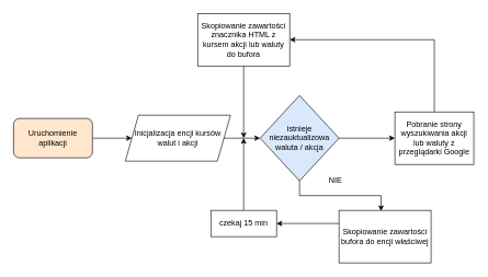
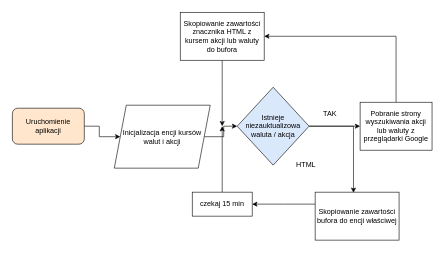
  <mxCell id="0" />
  <mxCell id="1" parent="0" />
  <mxCell id="2" style="edgeStyle=orthogonalEdgeStyle;rounded=0;orthogonalLoop=1;jettySize=auto;html=1;" parent="1" source="3" target="5" edge="1"><mxGeometry relative="1" as="geometry" /></mxCell>
  <mxCell id="3" value="Uruchomienie aplikacji" style="rounded=1;whiteSpace=wrap;html=1;fillColor=#ffe6cc;" parent="1" vertex="1"><mxGeometry x="20" y="180" width="120" height="60" as="geometry" /></mxCell>
  <mxCell id="4" style="edgeStyle=orthogonalEdgeStyle;rounded=0;orthogonalLoop=1;jettySize=auto;html=1;entryX=0;entryY=0.5;entryDx=0;entryDy=0;" parent="1" source="5" target="12" edge="1"><mxGeometry relative="1" as="geometry" /></mxCell>
- <mxCell id="5" value="Inicjalizacja encji kursów walut i akcji" style="shape=parallelogram;perimeter=parallelogramPerimeter;whiteSpace=wrap;html=1;fixedSize=1;" parent="1" vertex="1"><mxGeometry x="190" y="175" width="160" height="70" as="geometry" /></mxCell>
+ <mxCell id="5" value="Inicjalizacja encji kursów walut i akcji" style="shape=parallelogram;perimeter=parallelogramPerimeter;whiteSpace=wrap;html=1;fixedSize=1;" parent="1" vertex="1"><mxGeometry x="190" y="175" width="160" height="105" as="geometry" /></mxCell>
  <mxCell id="6" style="edgeStyle=elbowEdgeStyle;rounded=0;orthogonalLoop=1;jettySize=auto;elbow=vertical;html=1;entryX=1;entryY=0.5;entryDx=0;entryDy=0;" parent="1" target="9" edge="1"><mxGeometry relative="1" as="geometry"><mxPoint x="660" y="170" as="sourcePoint" /><Array as="points"><mxPoint x="680" y="60" /></Array></mxGeometry></mxCell>
  <mxCell id="7" value="Pobranie strony wyszukiwania akcji lub waluty z przeglądarki Google" style="rounded=0;whiteSpace=wrap;html=1;" parent="1" vertex="1"><mxGeometry x="600" y="170" width="120" height="80" as="geometry" /></mxCell>
  <mxCell id="8" style="edgeStyle=elbowEdgeStyle;rounded=0;orthogonalLoop=1;jettySize=auto;elbow=vertical;html=1;" parent="1" source="9" edge="1"><mxGeometry relative="1" as="geometry"><mxPoint x="370" y="210" as="targetPoint" /></mxGeometry></mxCell>
  <mxCell id="9" value="Skopiowanie zawartości znacznika HTML z kursem akcji lub waluty do bufora" style="rounded=0;whiteSpace=wrap;html=1;" parent="1" vertex="1"><mxGeometry x="300" y="20" width="140" height="80" as="geometry" /></mxCell>
  <mxCell id="10" value="" style="edgeStyle=orthogonalEdgeStyle;rounded=0;orthogonalLoop=1;jettySize=auto;html=1;" parent="1" source="12" target="7" edge="1"><mxGeometry relative="1" as="geometry" /></mxCell>
  <mxCell id="11" style="edgeStyle=orthogonalEdgeStyle;rounded=0;orthogonalLoop=1;jettySize=auto;html=1;entryX=0.457;entryY=0.013;entryDx=0;entryDy=0;entryPerimeter=0;" parent="1" source="12" target="16" edge="1"><mxGeometry relative="1" as="geometry" /></mxCell>
  <mxCell id="12" value="Istnieje niezauktualizowa waluta / akcja" style="rhombus;whiteSpace=wrap;html=1;fillColor=#dae8fc;" parent="1" vertex="1"><mxGeometry x="395" y="145" width="120" height="130" as="geometry" /></mxCell>
- <mxCell id="14" value="NIE" style="text;html=1;strokeColor=none;fillColor=none;align=center;verticalAlign=middle;whiteSpace=wrap;rounded=0;" parent="1" vertex="1"><mxGeometry x="480" y="260" width="60" height="30" as="geometry" /></mxCell>
+ <mxCell id="13" value="TAK" style="text;html=1;strokeColor=none;fillColor=none;align=center;verticalAlign=middle;whiteSpace=wrap;rounded=0;" parent="1" vertex="1"><mxGeometry x="520" y="175" width="60" height="30" as="geometry" /></mxCell>
+ <mxCell id="14" value="HTML" style="text;html=1;strokeColor=none;fillColor=none;align=center;verticalAlign=middle;whiteSpace=wrap;rounded=0;" parent="1" vertex="1"><mxGeometry x="480" y="260" width="60" height="30" as="geometry" /></mxCell>
  <mxCell id="15" style="edgeStyle=elbowEdgeStyle;rounded=0;orthogonalLoop=1;jettySize=auto;elbow=vertical;html=1;entryX=1;entryY=0.5;entryDx=0;entryDy=0;" parent="1" source="16" target="18" edge="1"><mxGeometry relative="1" as="geometry" /></mxCell>
- <mxCell id="16" value="Skopiowanie zawartości bufora do encji właściwej" style="rounded=0;whiteSpace=wrap;html=1;" parent="1" vertex="1"><mxGeometry x="515" y="320" width="140" height="80" as="geometry" /></mxCell>
+ <mxCell id="16" value="Skopiowanie zawartości bufora do encji właściwej" style="rounded=0;whiteSpace=wrap;html=1;" parent="1" vertex="1"><mxGeometry x="525" y="320" width="140" height="80" as="geometry" /></mxCell>
  <mxCell id="17" style="edgeStyle=elbowEdgeStyle;rounded=0;orthogonalLoop=1;jettySize=auto;elbow=vertical;html=1;" parent="1" source="18" edge="1"><mxGeometry relative="1" as="geometry"><mxPoint x="370" y="210" as="targetPoint" /></mxGeometry></mxCell>
  <mxCell id="18" value="czekaj 15 min" style="rounded=0;whiteSpace=wrap;html=1;" parent="1" vertex="1"><mxGeometry x="320" y="320" width="100" height="40" as="geometry" /></mxCell>
